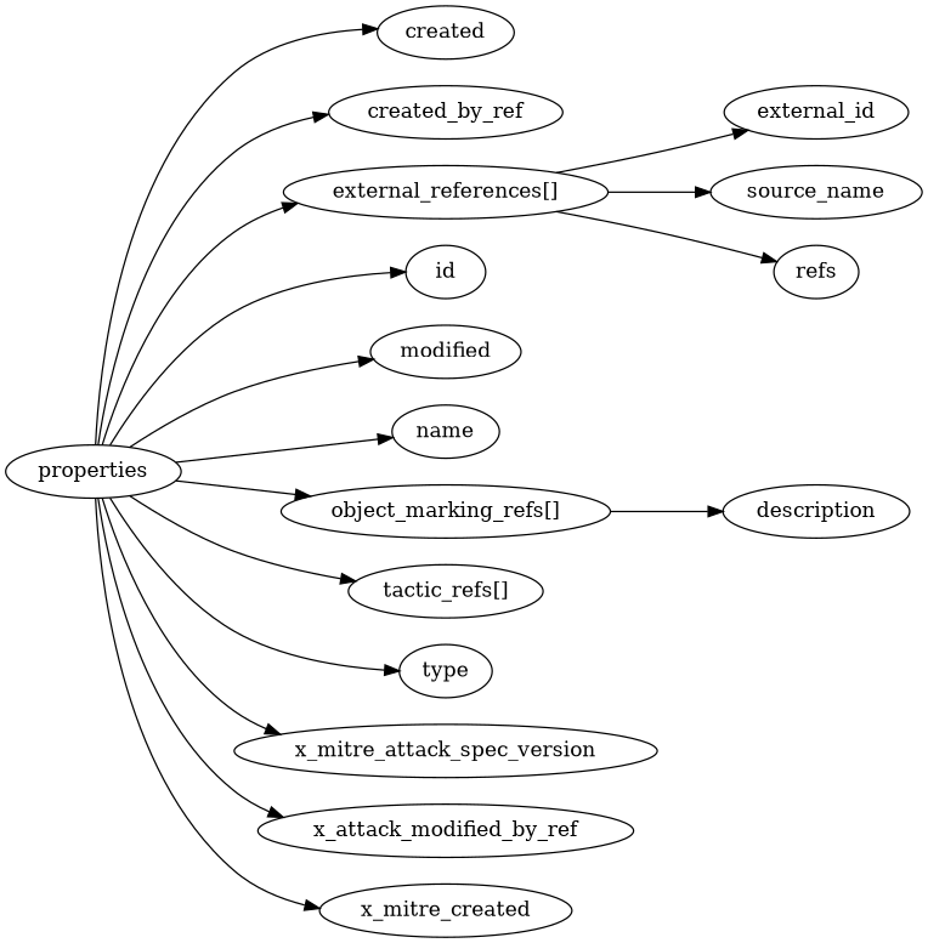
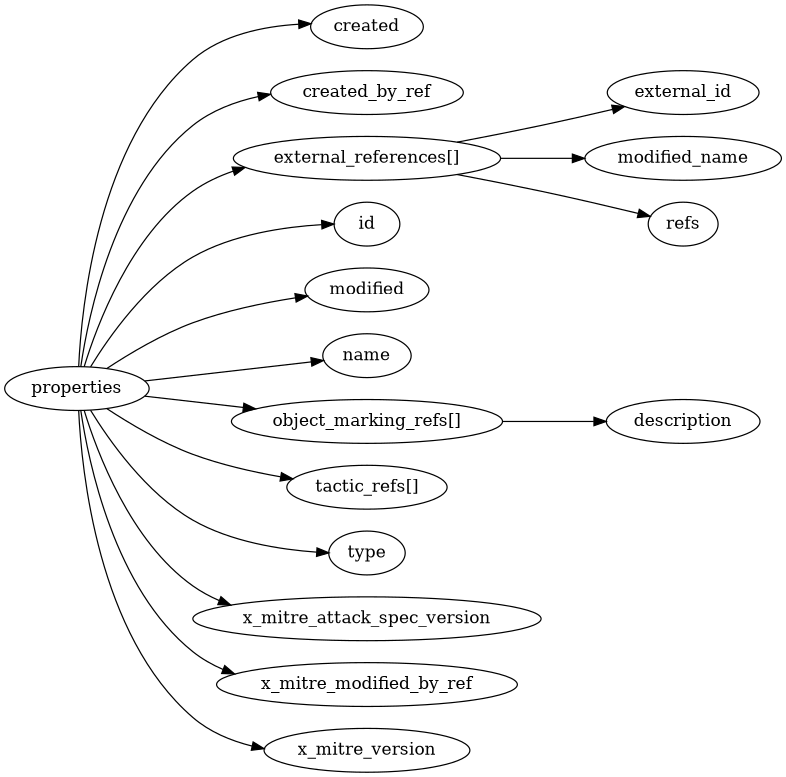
  digraph {
    rankdir=LR
    n1 [label=created]
    n2 [label=created_by_ref]
    n3 [label=description]
    n4 [label="external_references[]"]
    n5 [label=external_id]
-   n6 [label=source_name]
+   n6 [label=modified_name]
    n7 [label=refs]
    n8 [label=id]
    n9 [label=modified]
    n10 [label=name]
    n11 [label="object_marking_refs[]"]
    n12 [label="tactic_refs[]"]
    n13 [label=type]
    n14 [label=x_mitre_attack_spec_version]
-   n15 [label=x_attack_modified_by_ref]
-   n16 [label=x_mitre_created]
+   n15 [label=x_mitre_modified_by_ref]
+   n16 [label=x_mitre_version]
    properties
    n4 -> n5
    n4 -> n6
    n4 -> n7
    n11 -> n3
    properties -> n1
    properties -> n2
    properties -> n4
    properties -> n8
    properties -> n9
    properties -> n10
    properties -> n11
    properties -> n12
    properties -> n13
    properties -> n14
    properties -> n15
    properties -> n16
  }
